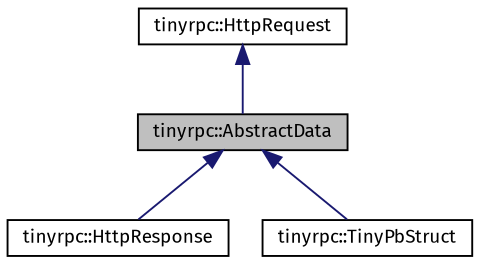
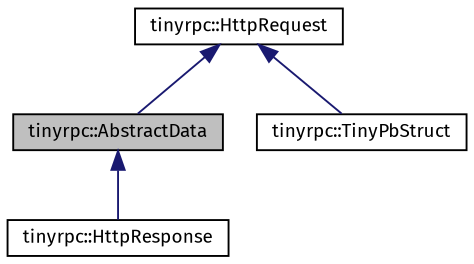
  digraph {
    fontname="Fira Sans"
    node [color=black fillcolor=white fontname="Fira Sans" fontsize=10 shape=record style=filled]
    edge [color=midnightblue dir=back fontname="Fira Sans" fontsize=10 labelfontname=Helvetica labelfontsize=10 style=solid]
    n1 [fillcolor=grey75 fontcolor=black height=0.2 label="tinyrpc::AbstractData" width=0.4]
    n2 [height=0.2 label="tinyrpc::HttpResponse" width=0.4]
    n3 [height=0.2 label="tinyrpc::TinyPbStruct" width=0.4]
    n4 [height=0.2 label="tinyrpc::HttpRequest" width=0.4]
    n1 -> n2
-   n1 -> n3
+   n4 -> n3
    n4 -> n1
  }
